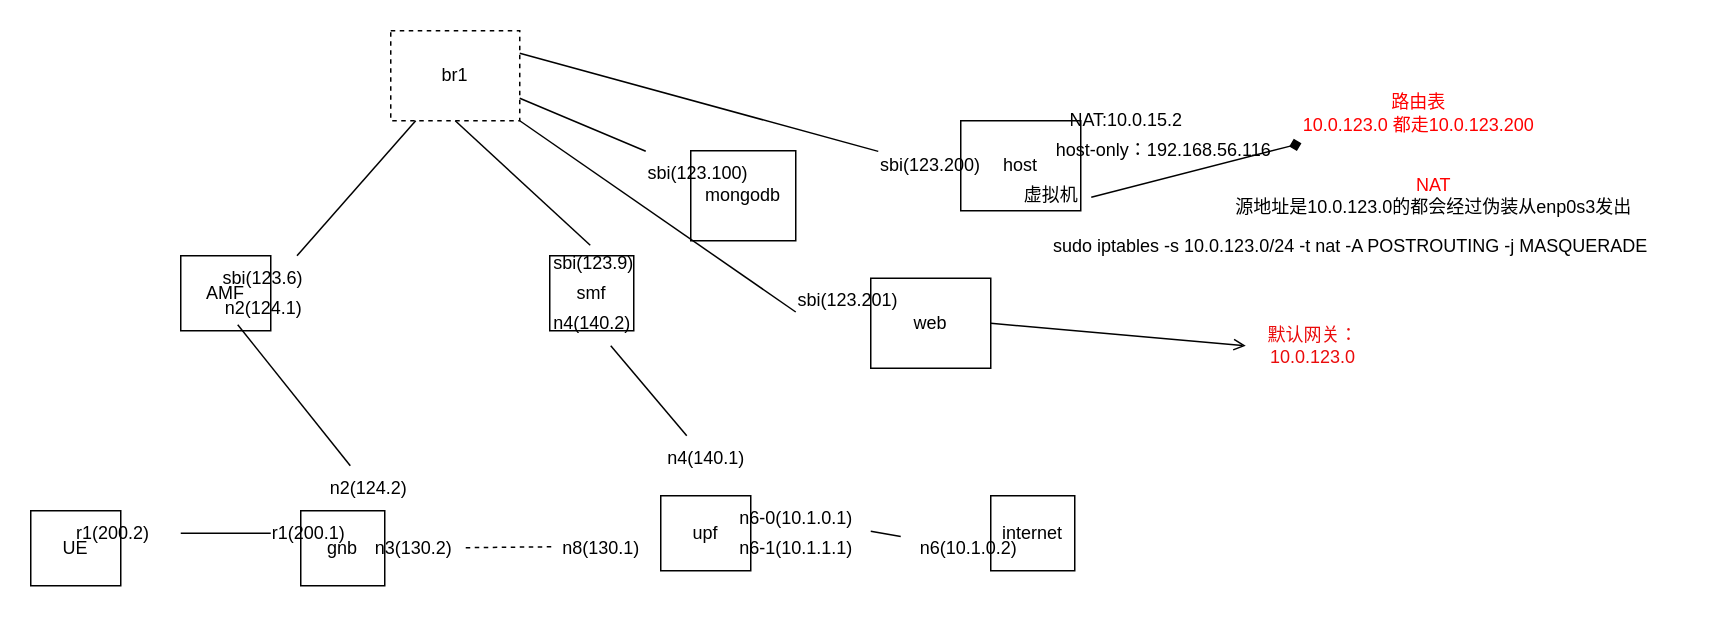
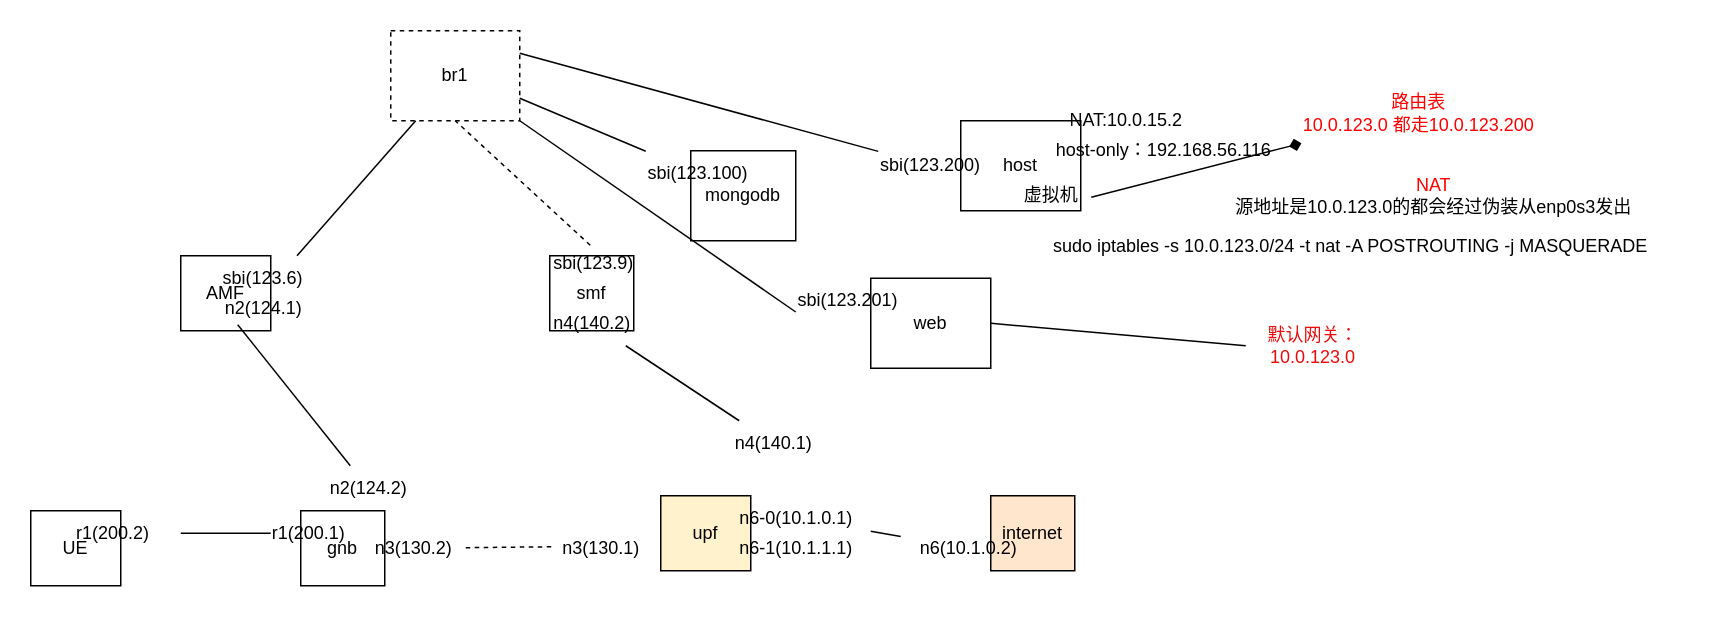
  <mxCell id="0" />
  <mxCell id="1" parent="0" />
  <mxCell id="2" value="br1" style="rounded=0;whiteSpace=wrap;html=1;dashed=1;" vertex="1" parent="1"><mxGeometry x="260" y="20" width="86" height="60" as="geometry" /></mxCell>
  <mxCell id="3" value="mongodb" style="rounded=0;whiteSpace=wrap;html=1;" vertex="1" parent="1"><mxGeometry x="460" y="100" width="70" height="60" as="geometry" /></mxCell>
  <mxCell id="4" value="sbi(123.100)" style="text;html=1;align=center;verticalAlign=middle;whiteSpace=wrap;rounded=0;" vertex="1" parent="1"><mxGeometry x="430" y="100" width="70" height="30" as="geometry" /></mxCell>
  <mxCell id="5" value="gnb" style="rounded=0;whiteSpace=wrap;html=1;" vertex="1" parent="1"><mxGeometry x="200" y="340" width="56" height="50" as="geometry" /></mxCell>
  <mxCell id="6" value="r1(200.1)" style="text;html=1;align=center;verticalAlign=middle;resizable=0;points=[];autosize=1;strokeColor=none;fillColor=none;" vertex="1" parent="1"><mxGeometry x="170" y="340" width="70" height="30" as="geometry" /></mxCell>
  <mxCell id="7" value="" style="group" vertex="1" connectable="0" parent="1"><mxGeometry x="20" y="340" width="100" height="50" as="geometry" /></mxCell>
  <mxCell id="8" value="UE" style="rounded=0;whiteSpace=wrap;html=1;" vertex="1" parent="7"><mxGeometry width="60" height="50" as="geometry" /></mxCell>
  <mxCell id="9" value="r1(200.2)" style="text;html=1;align=center;verticalAlign=middle;whiteSpace=wrap;rounded=0;" vertex="1" parent="7"><mxGeometry x="10" width="90" height="30" as="geometry" /></mxCell>
  <mxCell id="10" value="" style="group" vertex="1" connectable="0" parent="1"><mxGeometry x="120" y="170" width="100" height="60" as="geometry" /></mxCell>
  <mxCell id="11" value="AMF" style="rounded=0;whiteSpace=wrap;html=1;" vertex="1" parent="10"><mxGeometry width="60" height="50" as="geometry" /></mxCell>
  <mxCell id="12" value="sbi(123.6)" style="text;html=1;align=center;verticalAlign=middle;whiteSpace=wrap;rounded=0;" vertex="1" parent="10"><mxGeometry x="10" width="90" height="30" as="geometry" /></mxCell>
  <mxCell id="13" value="n2(124.1)" style="text;html=1;align=center;verticalAlign=middle;resizable=0;points=[];autosize=1;strokeColor=none;fillColor=none;" vertex="1" parent="10"><mxGeometry x="20" y="20" width="70" height="30" as="geometry" /></mxCell>
  <mxCell id="14" value="n3(130.2)" style="text;html=1;align=center;verticalAlign=middle;resizable=0;points=[];autosize=1;strokeColor=none;fillColor=none;" vertex="1" parent="1"><mxGeometry x="240" y="350" width="70" height="30" as="geometry" /></mxCell>
  <mxCell id="15" value="n2(124.2)" style="text;html=1;align=center;verticalAlign=middle;resizable=0;points=[];autosize=1;strokeColor=none;fillColor=none;" vertex="1" parent="1"><mxGeometry x="210" y="310" width="70" height="30" as="geometry" /></mxCell>
  <mxCell id="16" value="" style="endArrow=none;html=1;rounded=0;entryX=0.257;entryY=0.867;entryDx=0;entryDy=0;entryPerimeter=0;" edge="1" parent="1" source="15" target="13"><mxGeometry width="50" height="50" relative="1" as="geometry"><mxPoint x="370" y="420" as="sourcePoint" /><mxPoint x="420" y="370" as="targetPoint" /></mxGeometry></mxCell>
  <mxCell id="17" value="" style="endArrow=none;html=1;rounded=0;" edge="1" parent="1" source="9"><mxGeometry width="50" height="50" relative="1" as="geometry"><mxPoint x="370" y="420" as="sourcePoint" /><mxPoint x="180" y="355" as="targetPoint" /></mxGeometry></mxCell>
- <mxCell id="18" value="internet" style="rounded=0;whiteSpace=wrap;html=1;" vertex="1" parent="1"><mxGeometry x="660" y="330" width="56" height="50" as="geometry" /></mxCell>
+ <mxCell id="18" value="internet" style="rounded=0;whiteSpace=wrap;html=1;fillColor=#ffe6cc;" vertex="1" parent="1"><mxGeometry x="660" y="330" width="56" height="50" as="geometry" /></mxCell>
  <mxCell id="19" value="n6(10.1.0.2)" style="text;html=1;align=center;verticalAlign=middle;resizable=0;points=[];autosize=1;strokeColor=none;fillColor=none;" vertex="1" parent="1"><mxGeometry x="600" y="350" width="90" height="30" as="geometry" /></mxCell>
  <mxCell id="20" value="smf" style="rounded=0;whiteSpace=wrap;html=1;" vertex="1" parent="1"><mxGeometry x="366" y="170" width="56" height="50" as="geometry" /></mxCell>
  <mxCell id="21" value="n4(140.2)" style="text;html=1;align=center;verticalAlign=middle;resizable=0;points=[];autosize=1;strokeColor=none;fillColor=none;" vertex="1" parent="1"><mxGeometry x="359" y="200" width="70" height="30" as="geometry" /></mxCell>
  <mxCell id="22" value="sbi(123.9)" style="text;html=1;align=center;verticalAlign=middle;resizable=0;points=[];autosize=1;strokeColor=none;fillColor=none;" vertex="1" parent="1"><mxGeometry x="355" y="160" width="80" height="30" as="geometry" /></mxCell>
- <mxCell id="23" value="upf" style="rounded=0;whiteSpace=wrap;html=1;" vertex="1" parent="1"><mxGeometry x="440" y="330" width="60" height="50" as="geometry" /></mxCell>
- <mxCell id="24" value="n4(140.1)" style="text;html=1;align=center;verticalAlign=middle;resizable=0;points=[];autosize=1;strokeColor=none;fillColor=none;" vertex="1" parent="1"><mxGeometry x="435" y="290" width="70" height="30" as="geometry" /></mxCell>
+ <mxCell id="23" value="upf" style="rounded=0;whiteSpace=wrap;html=1;fillColor=#fff2cc;" vertex="1" parent="1"><mxGeometry x="440" y="330" width="60" height="50" as="geometry" /></mxCell>
+ <mxCell id="24" value="n4(140.1)" style="text;html=1;align=center;verticalAlign=middle;resizable=0;points=[];autosize=1;strokeColor=none;fillColor=none;" vertex="1" parent="1"><mxGeometry x="480" y="280" width="70" height="30" as="geometry" /></mxCell>
  <mxCell id="25" value="" style="endArrow=none;html=1;rounded=0;" edge="1" parent="1" source="24" target="21"><mxGeometry width="50" height="50" relative="1" as="geometry"><mxPoint x="243" y="320" as="sourcePoint" /><mxPoint x="168" y="226" as="targetPoint" /></mxGeometry></mxCell>
- <mxCell id="26" value="n8(130.1)" style="text;html=1;align=center;verticalAlign=middle;resizable=0;points=[];autosize=1;strokeColor=none;fillColor=none;" vertex="1" parent="1"><mxGeometry x="365" y="350" width="70" height="30" as="geometry" /></mxCell>
+ <mxCell id="26" value="n3(130.1)" style="text;html=1;align=center;verticalAlign=middle;resizable=0;points=[];autosize=1;strokeColor=none;fillColor=none;" vertex="1" parent="1"><mxGeometry x="365" y="350" width="70" height="30" as="geometry" /></mxCell>
  <mxCell id="27" value="" style="endArrow=none;html=1;rounded=0;entryX=0.043;entryY=0.467;entryDx=0;entryDy=0;entryPerimeter=0;dashed=1;" edge="1" parent="1" source="14" target="26"><mxGeometry width="50" height="50" relative="1" as="geometry"><mxPoint x="370" y="420" as="sourcePoint" /><mxPoint x="380" y="370" as="targetPoint" /></mxGeometry></mxCell>
  <mxCell id="28" value="n6-0(10.1.0.1)" style="text;html=1;align=center;verticalAlign=middle;resizable=0;points=[];autosize=1;strokeColor=none;fillColor=none;" vertex="1" parent="1"><mxGeometry x="480" y="330" width="100" height="30" as="geometry" /></mxCell>
  <mxCell id="29" value="n6-1(10.1.1.1)" style="text;html=1;align=center;verticalAlign=middle;resizable=0;points=[];autosize=1;strokeColor=none;fillColor=none;" vertex="1" parent="1"><mxGeometry x="480" y="350" width="100" height="30" as="geometry" /></mxCell>
  <mxCell id="30" value="" style="endArrow=none;html=1;rounded=0;" edge="1" parent="1" source="19" target="28"><mxGeometry width="50" height="50" relative="1" as="geometry"><mxPoint x="370" y="420" as="sourcePoint" /><mxPoint x="420" y="370" as="targetPoint" /></mxGeometry></mxCell>
  <mxCell id="31" value="host" style="rounded=0;whiteSpace=wrap;html=1;" vertex="1" parent="1"><mxGeometry x="640" y="80" width="80" height="60" as="geometry" /></mxCell>
  <mxCell id="32" value="web" style="rounded=0;whiteSpace=wrap;html=1;" vertex="1" parent="1"><mxGeometry x="580" y="185" width="80" height="60" as="geometry" /></mxCell>
  <mxCell id="33" value="sbi(123.200)" style="text;html=1;align=center;verticalAlign=middle;whiteSpace=wrap;rounded=0;" vertex="1" parent="1"><mxGeometry x="585" y="95" width="70" height="30" as="geometry" /></mxCell>
  <mxCell id="34" value="sbi(123.201)" style="text;html=1;align=center;verticalAlign=middle;whiteSpace=wrap;rounded=0;" vertex="1" parent="1"><mxGeometry x="530" y="185" width="70" height="30" as="geometry" /></mxCell>
  <mxCell id="35" value="" style="endArrow=none;html=1;rounded=0;exitX=0.75;exitY=0;exitDx=0;exitDy=0;" edge="1" parent="1" source="12" target="2"><mxGeometry width="50" height="50" relative="1" as="geometry"><mxPoint x="370" y="420" as="sourcePoint" /><mxPoint x="420" y="370" as="targetPoint" /></mxGeometry></mxCell>
- <mxCell id="36" value="" style="endArrow=none;html=1;rounded=0;entryX=0.5;entryY=1;entryDx=0;entryDy=0;exitX=0.475;exitY=0.1;exitDx=0;exitDy=0;exitPerimeter=0;" edge="1" parent="1" source="22" target="2"><mxGeometry width="50" height="50" relative="1" as="geometry"><mxPoint x="370" y="420" as="sourcePoint" /><mxPoint x="420" y="370" as="targetPoint" /></mxGeometry></mxCell>
+ <mxCell id="36" value="" style="endArrow=none;html=1;rounded=0;entryX=0.5;entryY=1;entryDx=0;entryDy=0;exitX=0.475;exitY=0.1;exitDx=0;exitDy=0;exitPerimeter=0;dashed=1;" edge="1" parent="1" source="22" target="2"><mxGeometry width="50" height="50" relative="1" as="geometry"><mxPoint x="370" y="420" as="sourcePoint" /><mxPoint x="420" y="370" as="targetPoint" /></mxGeometry></mxCell>
  <mxCell id="37" value="" style="endArrow=none;html=1;rounded=0;entryX=1;entryY=0.75;entryDx=0;entryDy=0;" edge="1" parent="1" source="4" target="2"><mxGeometry width="50" height="50" relative="1" as="geometry"><mxPoint x="370" y="420" as="sourcePoint" /><mxPoint x="420" y="370" as="targetPoint" /></mxGeometry></mxCell>
  <mxCell id="38" value="" style="endArrow=none;html=1;rounded=0;entryX=1;entryY=0.25;entryDx=0;entryDy=0;" edge="1" parent="1" source="33" target="2"><mxGeometry width="50" height="50" relative="1" as="geometry"><mxPoint x="370" y="420" as="sourcePoint" /><mxPoint x="420" y="370" as="targetPoint" /></mxGeometry></mxCell>
  <mxCell id="39" value="" style="endArrow=none;html=1;rounded=0;entryX=1;entryY=1;entryDx=0;entryDy=0;exitX=0;exitY=0.75;exitDx=0;exitDy=0;" edge="1" parent="1" source="34" target="2"><mxGeometry width="50" height="50" relative="1" as="geometry"><mxPoint x="370" y="420" as="sourcePoint" /><mxPoint x="420" y="370" as="targetPoint" /></mxGeometry></mxCell>
  <mxCell id="40" value="虚拟机" style="text;html=1;align=center;verticalAlign=middle;resizable=0;points=[];autosize=1;strokeColor=none;fillColor=none;" vertex="1" parent="1"><mxGeometry x="670" y="115" width="60" height="30" as="geometry" /></mxCell>
  <mxCell id="41" value="NAT:10.0.15.2" style="text;html=1;align=center;verticalAlign=middle;resizable=0;points=[];autosize=1;strokeColor=none;fillColor=none;" vertex="1" parent="1"><mxGeometry x="700" y="65" width="100" height="30" as="geometry" /></mxCell>
  <mxCell id="42" value="host-only：192.168.56.116" style="text;html=1;align=center;verticalAlign=middle;resizable=0;points=[];autosize=1;strokeColor=none;fillColor=none;" vertex="1" parent="1"><mxGeometry x="690" y="85" width="170" height="30" as="geometry" /></mxCell>
  <mxCell id="43" value="默认网关：10.0.123.0" style="text;html=1;align=center;verticalAlign=middle;whiteSpace=wrap;rounded=0;fontColor=#ea0b0b;" vertex="1" parent="1"><mxGeometry x="830" y="215" width="90" height="30" as="geometry" /></mxCell>
  <mxCell id="44" value="&lt;font color=&quot;#ff0000&quot;&gt;路由表&lt;/font&gt;&lt;br&gt;&lt;div&gt;&lt;font color=&quot;#ff0000&quot;&gt;10.0.123.0 都走10.0.123.200&lt;/font&gt;&lt;/div&gt;" style="text;html=1;align=center;verticalAlign=middle;resizable=0;points=[];autosize=1;strokeColor=none;fillColor=none;" vertex="1" parent="1"><mxGeometry x="855" y="55" width="180" height="40" as="geometry" /></mxCell>
  <mxCell id="45" value="" style="endArrow=diamond;html=1;rounded=0;exitX=0.95;exitY=0.533;exitDx=0;exitDy=0;exitPerimeter=0;" edge="1" parent="1" source="40" target="44"><mxGeometry width="50" height="50" relative="1" as="geometry"><mxPoint x="370" y="420" as="sourcePoint" /><mxPoint x="420" y="370" as="targetPoint" /></mxGeometry></mxCell>
- <mxCell id="46" value="" style="endArrow=open;html=1;rounded=0;entryX=0;entryY=0.5;entryDx=0;entryDy=0;exitX=1;exitY=0.5;exitDx=0;exitDy=0;" edge="1" parent="1" source="32" target="43"><mxGeometry width="50" height="50" relative="1" as="geometry"><mxPoint x="370" y="420" as="sourcePoint" /><mxPoint x="420" y="370" as="targetPoint" /></mxGeometry></mxCell>
+ <mxCell id="46" value="" style="endArrow=none;html=1;rounded=0;entryX=0;entryY=0.5;entryDx=0;entryDy=0;exitX=1;exitY=0.5;exitDx=0;exitDy=0;" edge="1" parent="1" source="32" target="43"><mxGeometry width="50" height="50" relative="1" as="geometry"><mxPoint x="370" y="420" as="sourcePoint" /><mxPoint x="420" y="370" as="targetPoint" /></mxGeometry></mxCell>
  <mxCell id="47" value="&lt;font color=&quot;#ff0000&quot;&gt;NAT&lt;/font&gt;&lt;br&gt;&lt;div&gt;源地址是10.0.123.0的都会经过伪装从enp0s3发出&lt;/div&gt;" style="text;html=1;align=center;verticalAlign=middle;resizable=0;points=[];autosize=1;strokeColor=none;fillColor=none;" vertex="1" parent="1"><mxGeometry x="810" y="110" width="290" height="40" as="geometry" /></mxCell>
  <mxCell id="48" value="sudo iptables -s 10.0.123.0/24 -t nat -A POSTROUTING -j MASQUERADE" style="text;whiteSpace=wrap;html=1;" vertex="1" parent="1"><mxGeometry x="700" y="150" width="430" height="40" as="geometry" /></mxCell>
